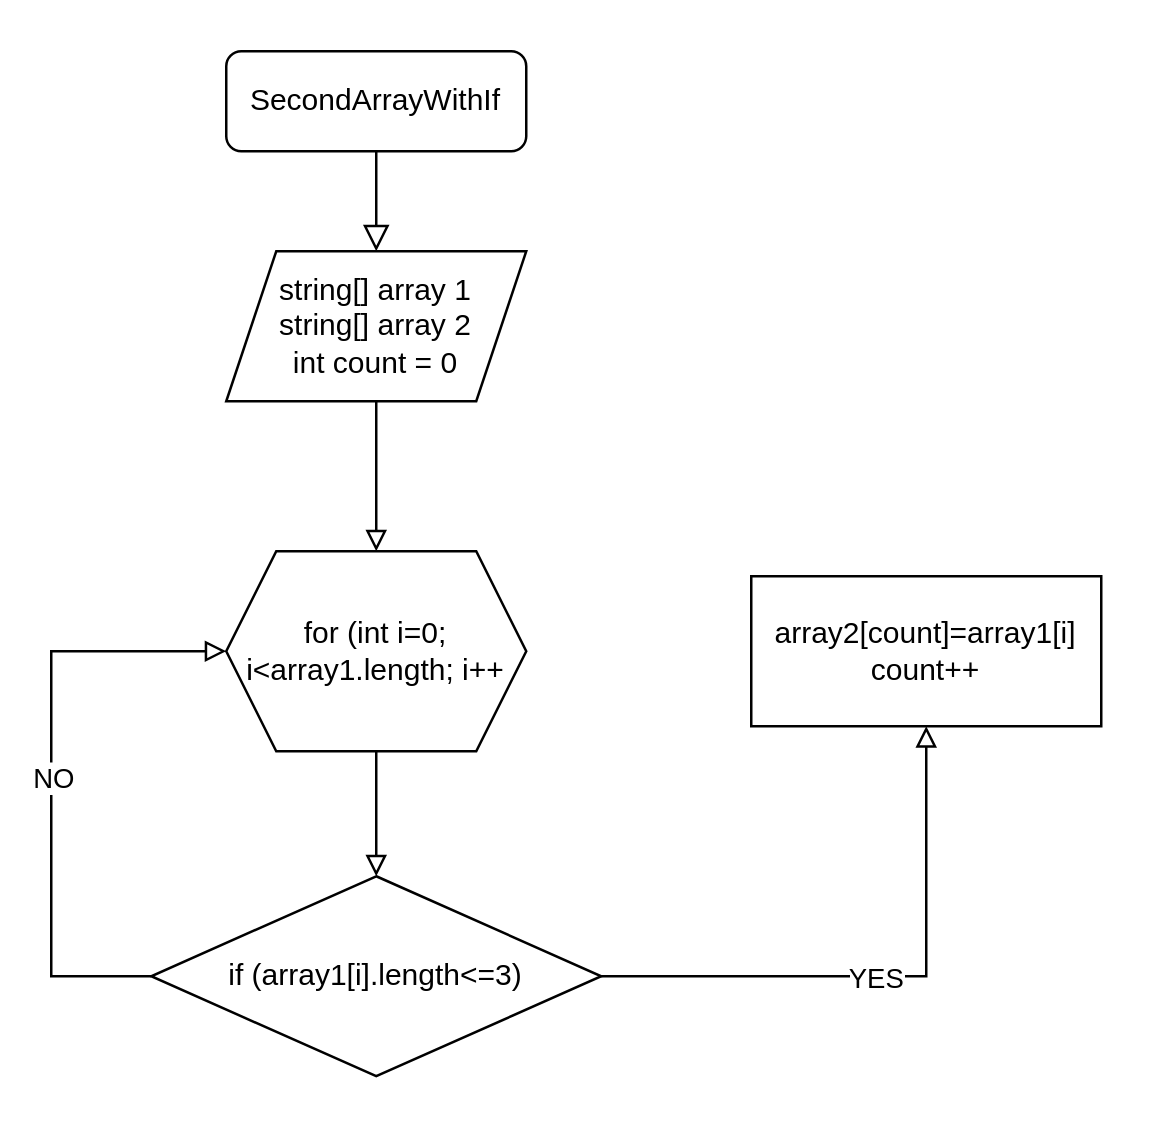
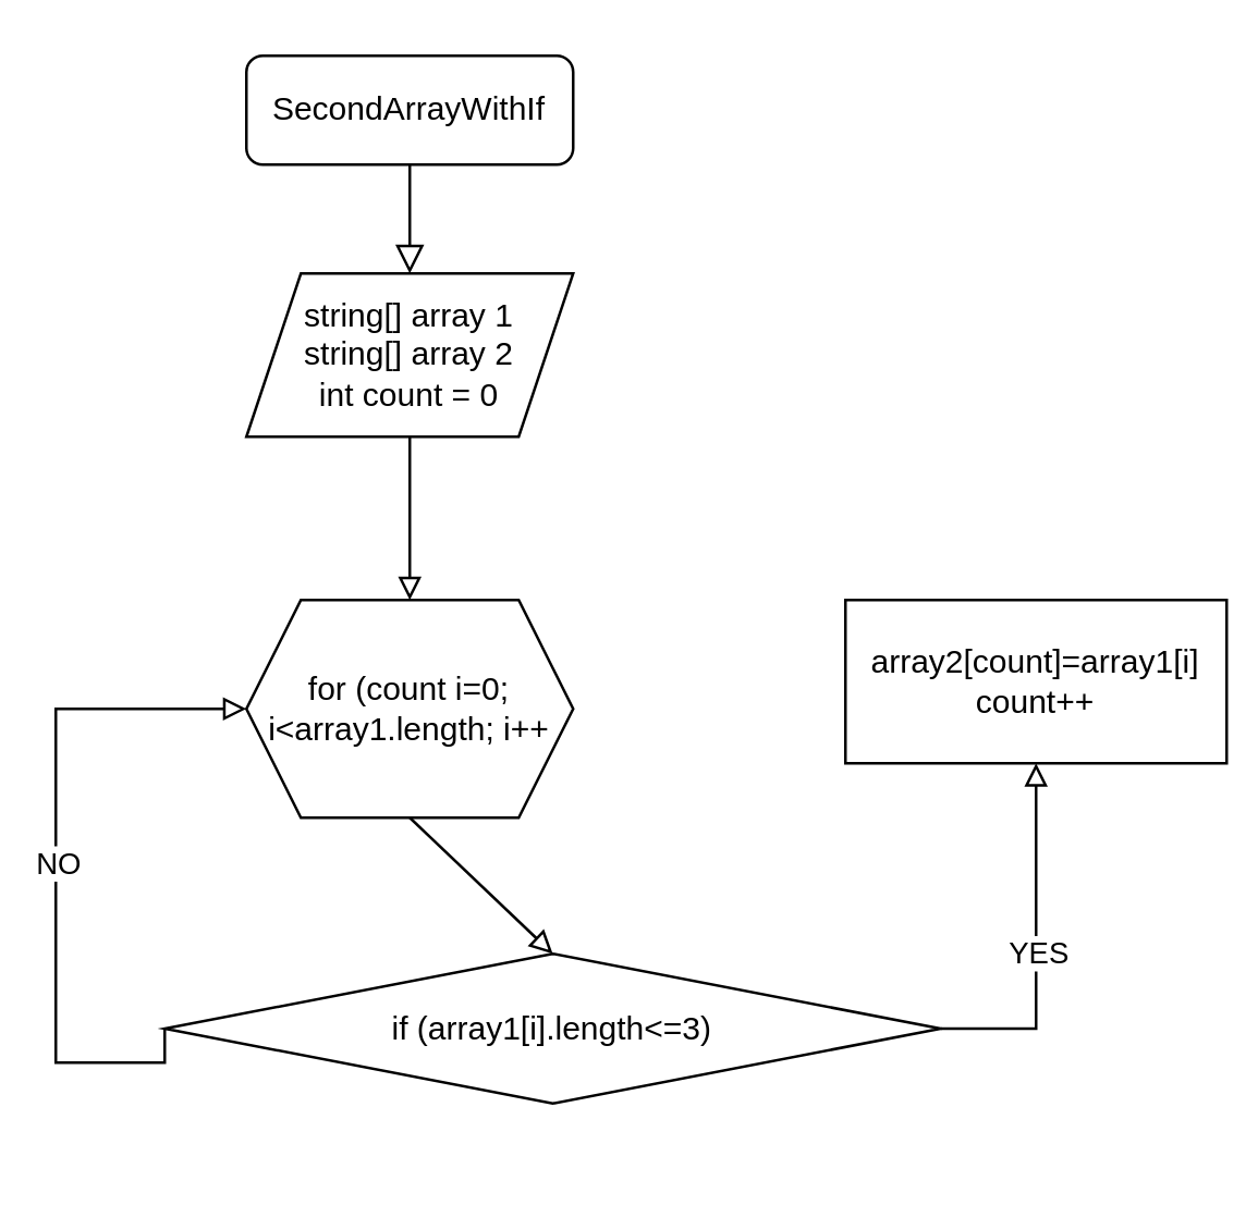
  <mxCell id="0" />
  <mxCell id="1" parent="0" />
  <mxCell id="2" value="" style="rounded=0;html=1;jettySize=auto;orthogonalLoop=1;fontSize=11;endArrow=block;endFill=0;endSize=8;strokeWidth=1;shadow=0;labelBackgroundColor=none;edgeStyle=orthogonalEdgeStyle;" parent="1" source="3" edge="1"><mxGeometry relative="1" as="geometry"><mxPoint x="150" y="100" as="targetPoint" /></mxGeometry></mxCell>
  <mxCell id="3" value="SecondArrayWithIf" style="rounded=1;whiteSpace=wrap;html=1;fontSize=12;glass=0;strokeWidth=1;shadow=0;" parent="1" vertex="1"><mxGeometry x="90" y="20" width="120" height="40" as="geometry" /></mxCell>
  <mxCell id="4" value="string[] array 1&lt;br&gt;string[] array 2&lt;br&gt;int count = 0" style="shape=parallelogram;perimeter=parallelogramPerimeter;whiteSpace=wrap;html=1;fixedSize=1;" vertex="1" parent="1"><mxGeometry x="90" y="100" width="120" height="60" as="geometry" /></mxCell>
  <mxCell id="5" value="" style="endArrow=block;html=1;rounded=0;endFill=0;entryX=0.5;entryY=0;entryDx=0;entryDy=0;exitX=0.5;exitY=1;exitDx=0;exitDy=0;" edge="1" parent="1" source="4" target="6"><mxGeometry width="50" height="50" relative="1" as="geometry"><mxPoint x="144" y="160" as="sourcePoint" /><mxPoint x="260" y="230" as="targetPoint" /></mxGeometry></mxCell>
- <mxCell id="6" value="for (int i=0;&lt;br&gt;i&amp;lt;array1.length; i++" style="shape=hexagon;perimeter=hexagonPerimeter2;whiteSpace=wrap;html=1;fixedSize=1;" vertex="1" parent="1"><mxGeometry x="90" y="220" width="120" height="80" as="geometry" /></mxCell>
- <mxCell id="7" value="if (array1[i].length&amp;lt;=3)" style="rhombus;whiteSpace=wrap;html=1;" vertex="1" parent="1"><mxGeometry x="60" y="350" width="180" height="80" as="geometry" /></mxCell>
+ <mxCell id="6" value="for (count i=0;&lt;br&gt;i&amp;lt;array1.length; i++" style="shape=hexagon;perimeter=hexagonPerimeter2;whiteSpace=wrap;html=1;fixedSize=1;" vertex="1" parent="1"><mxGeometry x="90" y="220" width="120" height="80" as="geometry" /></mxCell>
+ <mxCell id="7" value="if (array1[i].length&amp;lt;=3)" style="rhombus;whiteSpace=wrap;html=1;" vertex="1" parent="1"><mxGeometry x="60" y="350" width="285" height="55" as="geometry" /></mxCell>
  <mxCell id="8" value="" style="endArrow=block;html=1;rounded=0;exitX=0.5;exitY=1;exitDx=0;exitDy=0;endFill=0;entryX=0.5;entryY=0;entryDx=0;entryDy=0;" edge="1" parent="1" source="6" target="7"><mxGeometry width="50" height="50" relative="1" as="geometry"><mxPoint x="320" y="260" as="sourcePoint" /><mxPoint x="370" y="210" as="targetPoint" /></mxGeometry></mxCell>
  <mxCell id="9" value="" style="edgeStyle=segmentEdgeStyle;endArrow=block;html=1;rounded=0;exitX=0;exitY=0.5;exitDx=0;exitDy=0;entryX=0;entryY=0.5;entryDx=0;entryDy=0;endFill=0;" edge="1" parent="1" source="7" target="6"><mxGeometry width="50" height="50" relative="1" as="geometry"><mxPoint x="320" y="260" as="sourcePoint" /><mxPoint x="370" y="300" as="targetPoint" /><Array as="points"><mxPoint x="20" y="390" /><mxPoint x="20" y="260" /></Array></mxGeometry></mxCell>
  <mxCell id="10" value="NO" style="edgeLabel;html=1;align=center;verticalAlign=middle;resizable=0;points=[];" vertex="1" connectable="0" parent="9"><mxGeometry relative="1" as="geometry"><mxPoint as="offset" /></mxGeometry></mxCell>
- <mxCell id="11" value="array2[count]=array1[i]&lt;br&gt;count++" style="rounded=0;whiteSpace=wrap;html=1;" vertex="1" parent="1"><mxGeometry x="300" y="230" width="140" height="60" as="geometry" /></mxCell>
+ <mxCell id="11" value="array2[count]=array1[i]&lt;br&gt;count++" style="rounded=0;whiteSpace=wrap;html=1;" vertex="1" parent="1"><mxGeometry x="310" y="220" width="140" height="60" as="geometry" /></mxCell>
  <mxCell id="12" value="" style="edgeStyle=segmentEdgeStyle;endArrow=block;html=1;rounded=0;exitX=1;exitY=0.5;exitDx=0;exitDy=0;entryX=0.5;entryY=1;entryDx=0;entryDy=0;endFill=0;" edge="1" parent="1" source="7" target="11"><mxGeometry width="50" height="50" relative="1" as="geometry"><mxPoint x="320" y="260" as="sourcePoint" /><mxPoint x="370" y="300" as="targetPoint" /></mxGeometry></mxCell>
  <mxCell id="13" value="YES" style="edgeLabel;html=1;align=center;verticalAlign=middle;resizable=0;points=[];" vertex="1" connectable="0" parent="12"><mxGeometry x="-0.052" relative="1" as="geometry"><mxPoint as="offset" /></mxGeometry></mxCell>
